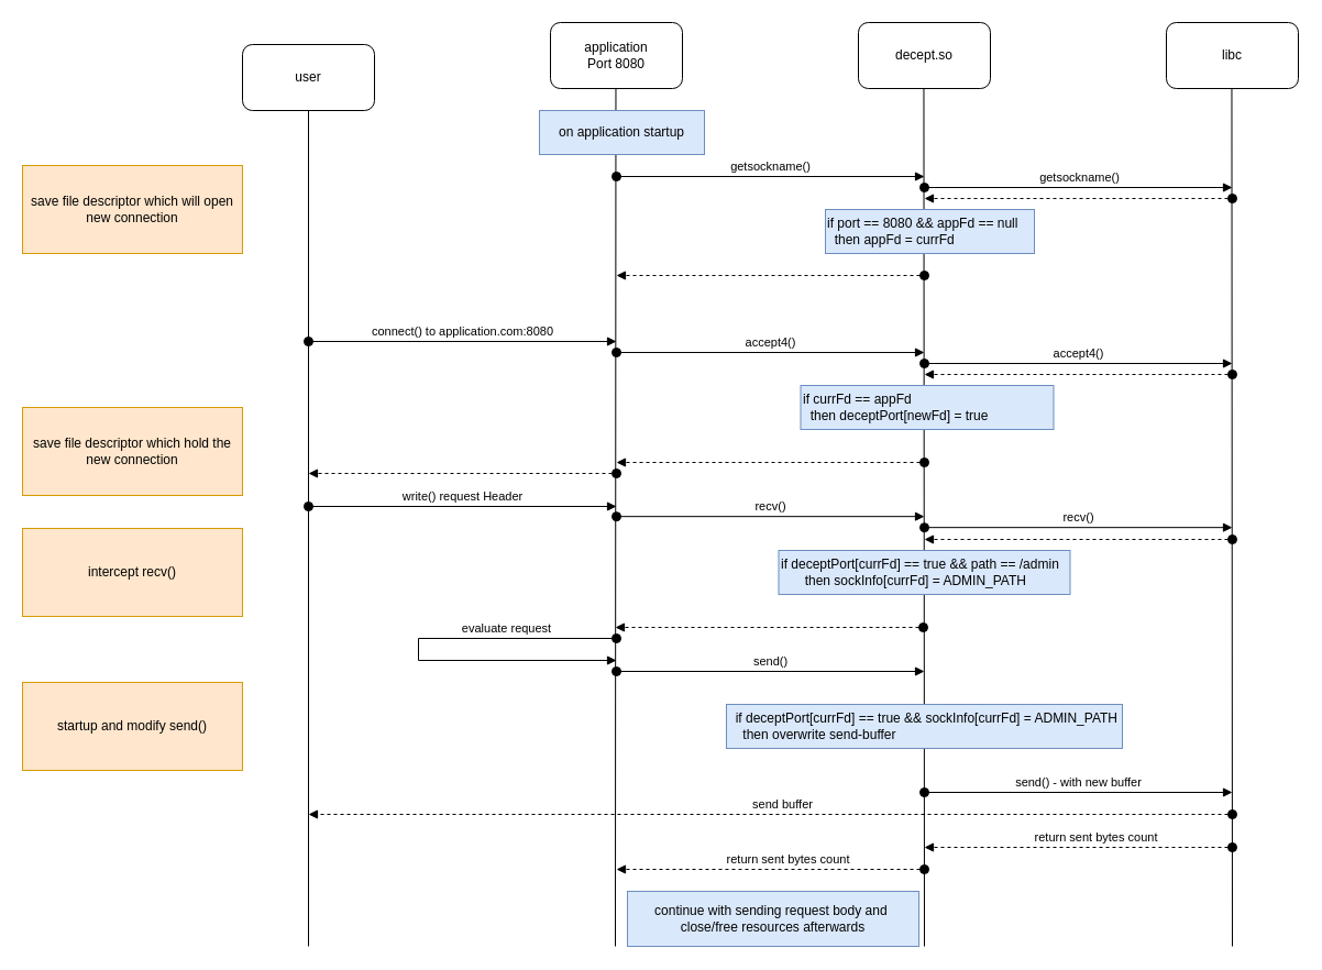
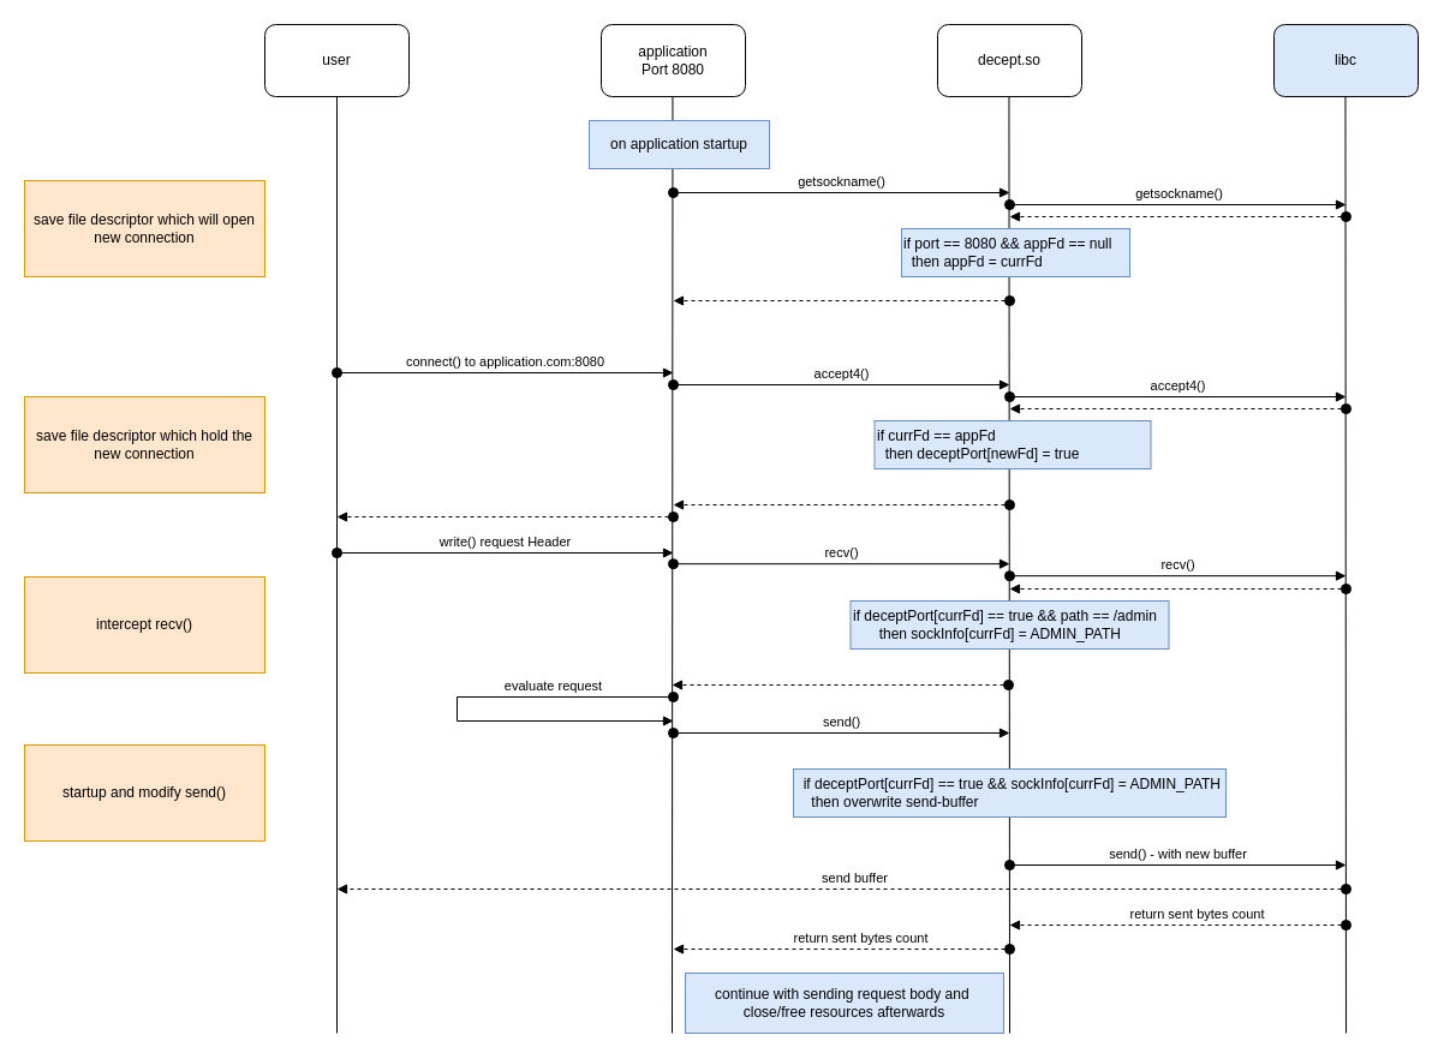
  <mxCell id="0" />
  <mxCell id="1" parent="0" />
- <mxCell id="2" value="user" style="rounded=1;whiteSpace=wrap;html=1;" parent="1" vertex="1"><mxGeometry x="220" y="40" width="120" height="60" as="geometry" /></mxCell>
+ <mxCell id="2" value="user" style="rounded=1;whiteSpace=wrap;html=1;" parent="1" vertex="1"><mxGeometry x="220" y="20" width="120" height="60" as="geometry" /></mxCell>
  <mxCell id="3" value="decept.so" style="rounded=1;whiteSpace=wrap;html=1;" parent="1" vertex="1"><mxGeometry x="780" y="20" width="120" height="60" as="geometry" /></mxCell>
- <mxCell id="4" value="libc" style="rounded=1;whiteSpace=wrap;html=1;" parent="1" vertex="1"><mxGeometry x="1060" y="20" width="120" height="60" as="geometry" /></mxCell>
+ <mxCell id="4" value="libc" style="rounded=1;whiteSpace=wrap;html=1;fillColor=#dae8fc;" parent="1" vertex="1"><mxGeometry x="1060" y="20" width="120" height="60" as="geometry" /></mxCell>
  <mxCell id="5" value="" style="endArrow=none;html=1;rounded=0;entryX=0.5;entryY=1;entryDx=0;entryDy=0;" parent="1" target="2" edge="1"><mxGeometry width="50" height="50" relative="1" as="geometry"><mxPoint x="280" y="860" as="sourcePoint" /><mxPoint x="560" y="300" as="targetPoint" /></mxGeometry></mxCell>
  <mxCell id="6" value="" style="endArrow=none;html=1;rounded=0;entryX=0.5;entryY=1;entryDx=0;entryDy=0;" parent="1" edge="1"><mxGeometry width="50" height="50" relative="1" as="geometry"><mxPoint x="1120" y="860" as="sourcePoint" /><mxPoint x="1119.47" y="80" as="targetPoint" /></mxGeometry></mxCell>
  <mxCell id="7" value="" style="endArrow=none;html=1;rounded=0;entryX=0.5;entryY=1;entryDx=0;entryDy=0;" parent="1" edge="1"><mxGeometry width="50" height="50" relative="1" as="geometry"><mxPoint x="840" y="860" as="sourcePoint" /><mxPoint x="839.47" y="80" as="targetPoint" /></mxGeometry></mxCell>
  <mxCell id="8" value="accept4()" style="html=1;verticalAlign=bottom;startArrow=oval;startFill=1;endArrow=block;startSize=8;rounded=0;" parent="1" edge="1"><mxGeometry width="60" relative="1" as="geometry"><mxPoint x="560" y="320" as="sourcePoint" /><mxPoint x="840" y="320" as="targetPoint" /></mxGeometry></mxCell>
  <mxCell id="9" value="application&lt;br&gt;Port&amp;nbsp;8080" style="rounded=1;whiteSpace=wrap;html=1;" parent="1" vertex="1"><mxGeometry x="500" y="20" width="120" height="60" as="geometry" /></mxCell>
  <mxCell id="10" value="" style="endArrow=none;html=1;rounded=0;entryX=0.5;entryY=1;entryDx=0;entryDy=0;" parent="1" edge="1"><mxGeometry width="50" height="50" relative="1" as="geometry"><mxPoint x="559" y="860" as="sourcePoint" /><mxPoint x="559.47" y="80" as="targetPoint" /></mxGeometry></mxCell>
  <mxCell id="11" value="accept4()" style="html=1;verticalAlign=bottom;startArrow=oval;startFill=1;endArrow=block;startSize=8;rounded=0;" parent="1" edge="1"><mxGeometry width="60" relative="1" as="geometry"><mxPoint x="840" y="330" as="sourcePoint" /><mxPoint x="1120" y="330" as="targetPoint" /></mxGeometry></mxCell>
  <mxCell id="12" value="recv()" style="html=1;verticalAlign=bottom;startArrow=oval;startFill=1;endArrow=block;startSize=8;rounded=0;" parent="1" edge="1"><mxGeometry width="60" relative="1" as="geometry"><mxPoint x="560" y="469.17" as="sourcePoint" /><mxPoint x="840" y="469.17" as="targetPoint" /></mxGeometry></mxCell>
  <mxCell id="13" value="" style="html=1;verticalAlign=bottom;startArrow=oval;startFill=1;endArrow=block;startSize=8;rounded=0;dashed=1;" parent="1" edge="1"><mxGeometry width="60" relative="1" as="geometry"><mxPoint x="1120" y="340" as="sourcePoint" /><mxPoint x="840" y="340" as="targetPoint" /></mxGeometry></mxCell>
  <mxCell id="14" value="connect() to application.com:8080" style="html=1;verticalAlign=bottom;startArrow=oval;startFill=1;endArrow=block;startSize=8;rounded=0;" parent="1" edge="1"><mxGeometry width="60" relative="1" as="geometry"><mxPoint x="280" y="310" as="sourcePoint" /><mxPoint x="560" y="310" as="targetPoint" /></mxGeometry></mxCell>
  <mxCell id="15" value="on application startup" style="rounded=0;whiteSpace=wrap;html=1;fillColor=#dae8fc;strokeColor=#6c8ebf;" parent="1" vertex="1"><mxGeometry x="490" y="100" width="150" height="40" as="geometry" /></mxCell>
  <mxCell id="16" value="getsockname()" style="html=1;verticalAlign=bottom;startArrow=oval;startFill=1;endArrow=block;startSize=8;rounded=0;" parent="1" edge="1"><mxGeometry width="60" relative="1" as="geometry"><mxPoint x="560" y="160" as="sourcePoint" /><mxPoint x="840" y="160" as="targetPoint" /></mxGeometry></mxCell>
  <mxCell id="17" value="" style="html=1;verticalAlign=bottom;startArrow=oval;startFill=1;endArrow=block;startSize=8;rounded=0;" parent="1" edge="1"><mxGeometry width="60" relative="1" as="geometry"><mxPoint x="840" y="170" as="sourcePoint" /><mxPoint x="1120" y="170" as="targetPoint" /></mxGeometry></mxCell>
  <mxCell id="18" value="getsockname()" style="edgeLabel;html=1;align=center;verticalAlign=middle;resizable=0;points=[];" parent="17" vertex="1" connectable="0"><mxGeometry x="-0.049" y="2" relative="1" as="geometry"><mxPoint x="7" y="-8" as="offset" /></mxGeometry></mxCell>
  <mxCell id="19" value="" style="html=1;verticalAlign=bottom;startArrow=oval;startFill=1;endArrow=block;startSize=8;rounded=0;dashed=1;" parent="1" edge="1"><mxGeometry width="60" relative="1" as="geometry"><mxPoint x="1120" y="180" as="sourcePoint" /><mxPoint x="840" y="180" as="targetPoint" /></mxGeometry></mxCell>
  <mxCell id="20" value="" style="html=1;verticalAlign=bottom;startArrow=oval;startFill=1;endArrow=block;startSize=8;rounded=0;dashed=1;" parent="1" edge="1"><mxGeometry width="60" relative="1" as="geometry"><mxPoint x="840" y="250" as="sourcePoint" /><mxPoint x="560" y="250" as="targetPoint" /></mxGeometry></mxCell>
  <mxCell id="21" value="if port == 8080 &amp;amp;&amp;amp; appFd == null&amp;nbsp;&lt;br&gt;&lt;div style=&quot;&quot;&gt;&lt;span style=&quot;background-color: initial;&quot;&gt;&amp;nbsp;&lt;/span&gt;&lt;/div&gt;" style="rounded=0;whiteSpace=wrap;html=1;fillColor=#dae8fc;strokeColor=#6c8ebf;align=left;" parent="1" vertex="1"><mxGeometry x="750" y="190" width="190" height="40" as="geometry" /></mxCell>
  <mxCell id="22" value="if currFd == appFd&amp;nbsp;&amp;nbsp;&lt;br&gt;&lt;div style=&quot;&quot;&gt;&lt;span style=&quot;background-color: initial;&quot;&gt;&amp;nbsp;&amp;nbsp;&lt;/span&gt;&lt;/div&gt;" style="rounded=0;whiteSpace=wrap;html=1;fillColor=#dae8fc;strokeColor=#6c8ebf;align=left;" parent="1" vertex="1"><mxGeometry x="727.5" y="350" width="230" height="40" as="geometry" /></mxCell>
  <mxCell id="23" value="" style="html=1;verticalAlign=bottom;startArrow=oval;startFill=1;endArrow=block;startSize=8;rounded=0;dashed=1;" parent="1" edge="1"><mxGeometry width="60" relative="1" as="geometry"><mxPoint x="840" y="420" as="sourcePoint" /><mxPoint x="560" y="420" as="targetPoint" /></mxGeometry></mxCell>
  <mxCell id="24" value="" style="html=1;verticalAlign=bottom;startArrow=oval;startFill=1;endArrow=block;startSize=8;rounded=0;dashed=1;" parent="1" edge="1"><mxGeometry width="60" relative="1" as="geometry"><mxPoint x="560" y="430" as="sourcePoint" /><mxPoint x="280" y="430" as="targetPoint" /></mxGeometry></mxCell>
  <mxCell id="25" value="write() request Header" style="html=1;verticalAlign=bottom;startArrow=oval;startFill=1;endArrow=block;startSize=8;rounded=0;" parent="1" edge="1"><mxGeometry width="60" relative="1" as="geometry"><mxPoint x="280" y="460" as="sourcePoint" /><mxPoint x="560" y="460" as="targetPoint" /></mxGeometry></mxCell>
  <mxCell id="26" value="send()" style="html=1;verticalAlign=bottom;startArrow=oval;startFill=1;endArrow=block;startSize=8;rounded=0;" parent="1" edge="1"><mxGeometry width="60" relative="1" as="geometry"><mxPoint x="560" y="610" as="sourcePoint" /><mxPoint x="840" y="610" as="targetPoint" /></mxGeometry></mxCell>
  <mxCell id="27" value="recv()" style="html=1;verticalAlign=bottom;startArrow=oval;startFill=1;endArrow=block;startSize=8;rounded=0;" parent="1" edge="1"><mxGeometry width="60" relative="1" as="geometry"><mxPoint x="840" y="479.17" as="sourcePoint" /><mxPoint x="1120" y="479.17" as="targetPoint" /></mxGeometry></mxCell>
  <mxCell id="28" value="" style="html=1;verticalAlign=bottom;startArrow=oval;startFill=1;endArrow=block;startSize=8;rounded=0;dashed=1;" parent="1" edge="1"><mxGeometry width="60" relative="1" as="geometry"><mxPoint x="1120" y="490" as="sourcePoint" /><mxPoint x="840" y="490" as="targetPoint" /></mxGeometry></mxCell>
  <mxCell id="29" value="if deceptPort[currFd] == true &amp;amp;&amp;amp; path == /admin&lt;br&gt;&lt;div style=&quot;&quot;&gt;&lt;span style=&quot;background-color: initial;&quot;&gt;&amp;nbsp;&lt;/span&gt;&lt;/div&gt;" style="rounded=0;whiteSpace=wrap;html=1;fillColor=#dae8fc;strokeColor=#6c8ebf;align=left;" parent="1" vertex="1"><mxGeometry x="707.5" y="500" width="265" height="40" as="geometry" /></mxCell>
  <mxCell id="30" value="evaluate request" style="html=1;verticalAlign=bottom;startArrow=oval;startFill=1;endArrow=block;startSize=8;rounded=0;" parent="1" edge="1"><mxGeometry x="-0.474" width="60" relative="1" as="geometry"><mxPoint x="560" y="580" as="sourcePoint" /><mxPoint x="560" y="600" as="targetPoint" /><Array as="points"><mxPoint x="380" y="580" /><mxPoint x="380" y="600" /></Array><mxPoint as="offset" /></mxGeometry></mxCell>
  <mxCell id="31" value="send() - with new buffer" style="html=1;verticalAlign=bottom;startArrow=oval;startFill=1;endArrow=block;startSize=8;rounded=0;" parent="1" edge="1"><mxGeometry width="60" relative="1" as="geometry"><mxPoint x="840" y="720" as="sourcePoint" /><mxPoint x="1120" y="720" as="targetPoint" /></mxGeometry></mxCell>
  <mxCell id="32" value="" style="html=1;verticalAlign=bottom;startArrow=oval;startFill=1;endArrow=block;startSize=8;rounded=0;dashed=1;" parent="1" edge="1"><mxGeometry width="60" relative="1" as="geometry"><mxPoint x="1120" y="740" as="sourcePoint" /><mxPoint x="280" y="740" as="targetPoint" /></mxGeometry></mxCell>
  <mxCell id="33" value="send buffer" style="edgeLabel;html=1;align=center;verticalAlign=middle;resizable=0;points=[];" parent="32" vertex="1" connectable="0"><mxGeometry x="-0.234" y="2" relative="1" as="geometry"><mxPoint x="-88" y="-12" as="offset" /></mxGeometry></mxCell>
  <mxCell id="34" value="" style="html=1;verticalAlign=bottom;startArrow=oval;startFill=1;endArrow=block;startSize=8;rounded=0;dashed=1;" parent="1" edge="1"><mxGeometry width="60" relative="1" as="geometry"><mxPoint x="1120" y="770" as="sourcePoint" /><mxPoint x="840" y="770" as="targetPoint" /></mxGeometry></mxCell>
  <mxCell id="35" value="return sent bytes count" style="edgeLabel;html=1;align=center;verticalAlign=middle;resizable=0;points=[];" parent="34" vertex="1" connectable="0"><mxGeometry x="-0.106" y="-1" relative="1" as="geometry"><mxPoint y="-9" as="offset" /></mxGeometry></mxCell>
  <mxCell id="36" value="" style="html=1;verticalAlign=bottom;startArrow=oval;startFill=1;endArrow=block;startSize=8;rounded=0;dashed=1;" parent="1" edge="1"><mxGeometry width="60" relative="1" as="geometry"><mxPoint x="840" y="790" as="sourcePoint" /><mxPoint x="560" y="790" as="targetPoint" /></mxGeometry></mxCell>
  <mxCell id="37" value="return sent bytes count" style="edgeLabel;html=1;align=center;verticalAlign=middle;resizable=0;points=[];" parent="36" vertex="1" connectable="0"><mxGeometry x="-0.106" y="-1" relative="1" as="geometry"><mxPoint y="-9" as="offset" /></mxGeometry></mxCell>
  <mxCell id="38" value="save file descriptor which will open new connection" style="rounded=0;whiteSpace=wrap;html=1;fillColor=#ffe6cc;strokeColor=#d79b00;" parent="1" vertex="1"><mxGeometry x="20" y="150" width="200" height="80" as="geometry" /></mxCell>
- <mxCell id="39" value="save file descriptor which hold the new connection" style="rounded=0;whiteSpace=wrap;html=1;fillColor=#ffe6cc;strokeColor=#d79b00;" parent="1" vertex="1"><mxGeometry x="20" y="370" width="200" height="80" as="geometry" /></mxCell>
+ <mxCell id="39" value="save file descriptor which hold the new connection" style="rounded=0;whiteSpace=wrap;html=1;fillColor=#ffe6cc;strokeColor=#d79b00;" parent="1" vertex="1"><mxGeometry x="20" y="330" width="200" height="80" as="geometry" /></mxCell>
  <mxCell id="40" value="intercept recv()" style="rounded=0;whiteSpace=wrap;html=1;fillColor=#ffe6cc;strokeColor=#d79b00;" parent="1" vertex="1"><mxGeometry x="20" y="480" width="200" height="80" as="geometry" /></mxCell>
  <mxCell id="41" value="startup and modify send()" style="rounded=0;whiteSpace=wrap;html=1;fillColor=#ffe6cc;strokeColor=#d79b00;" parent="1" vertex="1"><mxGeometry x="20" y="620" width="200" height="80" as="geometry" /></mxCell>
  <mxCell id="42" value="&lt;br&gt;&lt;span style=&quot;color: rgb(0, 0, 0); font-family: Helvetica; font-size: 12px; font-style: normal; font-variant-ligatures: normal; font-variant-caps: normal; font-weight: 400; letter-spacing: normal; orphans: 2; text-indent: 0px; text-transform: none; widows: 2; word-spacing: 0px; -webkit-text-stroke-width: 0px; background-color: initial; text-decoration-thickness: initial; text-decoration-style: initial; text-decoration-color: initial;&quot;&gt;&lt;span&gt;&amp;nbsp; &lt;/span&gt;the&lt;/span&gt;&lt;span style=&quot;color: rgb(0, 0, 0); font-family: Helvetica; font-size: 12px; font-style: normal; font-variant-ligatures: normal; font-variant-caps: normal; font-weight: 400; letter-spacing: normal; orphans: 2; text-indent: 0px; text-transform: none; widows: 2; word-spacing: 0px; -webkit-text-stroke-width: 0px; text-decoration-thickness: initial; text-decoration-style: initial; text-decoration-color: initial;&quot;&gt;n&amp;nbsp;&lt;/span&gt;&lt;span style=&quot;color: rgb(0, 0, 0); font-family: Helvetica; font-size: 12px; font-style: normal; font-variant-ligatures: normal; font-variant-caps: normal; font-weight: 400; letter-spacing: normal; orphans: 2; text-indent: 0px; text-transform: none; widows: 2; word-spacing: 0px; -webkit-text-stroke-width: 0px; text-decoration-thickness: initial; text-decoration-style: initial; text-decoration-color: initial; float: none; display: inline !important;&quot;&gt;appFd&amp;nbsp;&lt;/span&gt;&lt;span style=&quot;color: rgb(0, 0, 0); font-family: Helvetica; font-size: 12px; font-style: normal; font-variant-ligatures: normal; font-variant-caps: normal; font-weight: 400; letter-spacing: normal; orphans: 2; text-indent: 0px; text-transform: none; widows: 2; word-spacing: 0px; -webkit-text-stroke-width: 0px; text-decoration-thickness: initial; text-decoration-style: initial; text-decoration-color: initial;&quot;&gt;=&lt;/span&gt;&lt;span style=&quot;color: rgb(0, 0, 0); font-family: Helvetica; font-size: 12px; font-style: normal; font-variant-ligatures: normal; font-variant-caps: normal; font-weight: 400; letter-spacing: normal; orphans: 2; text-indent: 0px; text-transform: none; widows: 2; word-spacing: 0px; -webkit-text-stroke-width: 0px; background-color: initial; text-decoration-thickness: initial; text-decoration-style: initial; text-decoration-color: initial;&quot;&gt; currFd&lt;/span&gt;" style="rounded=0;whiteSpace=wrap;html=1;fillColor=none;strokeColor=none;align=left;" parent="1" vertex="1"><mxGeometry x="750" y="190" width="190" height="40" as="geometry" /></mxCell>
  <mxCell id="43" value="&lt;br&gt;&lt;span style=&quot;color: rgb(0, 0, 0); font-family: Helvetica; font-size: 12px; font-style: normal; font-variant-ligatures: normal; font-variant-caps: normal; font-weight: 400; letter-spacing: normal; orphans: 2; text-indent: 0px; text-transform: none; widows: 2; word-spacing: 0px; -webkit-text-stroke-width: 0px; background-color: initial; text-decoration-thickness: initial; text-decoration-style: initial; text-decoration-color: initial;&quot;&gt;&lt;span&gt;&amp;nbsp;&amp;nbsp;&lt;/span&gt;&lt;/span&gt;then deceptPort[newFd] = true" style="rounded=0;whiteSpace=wrap;html=1;fillColor=none;strokeColor=none;align=left;" parent="1" vertex="1"><mxGeometry x="727.5" y="345" width="205" height="50" as="geometry" /></mxCell>
  <mxCell id="44" value="&lt;br&gt;&amp;nbsp; then sockInfo[currFd] = ADMIN_PATH" style="rounded=0;whiteSpace=wrap;html=1;fillColor=none;strokeColor=none;align=left;" parent="1" vertex="1"><mxGeometry x="722.5" y="500" width="235" height="40" as="geometry" /></mxCell>
  <mxCell id="45" value="&lt;div style=&quot;&quot;&gt;&lt;span style=&quot;background-color: initial;&quot;&gt;continue with sending request body and&amp;nbsp;&lt;/span&gt;&lt;/div&gt;&lt;div style=&quot;&quot;&gt;&lt;span style=&quot;background-color: initial;&quot;&gt;close/free resources&amp;nbsp;&lt;/span&gt;&lt;span style=&quot;background-color: initial;&quot;&gt;afterwards&lt;/span&gt;&lt;/div&gt;" style="rounded=0;whiteSpace=wrap;html=1;fillColor=#dae8fc;strokeColor=#6c8ebf;align=center;" parent="1" vertex="1"><mxGeometry x="570" y="810" width="265" height="50" as="geometry" /></mxCell>
  <mxCell id="46" value="" style="html=1;verticalAlign=bottom;startArrow=oval;startFill=1;endArrow=block;startSize=8;rounded=0;dashed=1;" parent="1" edge="1"><mxGeometry width="60" relative="1" as="geometry"><mxPoint x="839" y="570" as="sourcePoint" /><mxPoint x="559" y="570" as="targetPoint" /></mxGeometry></mxCell>
  <mxCell id="47" value="&lt;div style=&quot;&quot;&gt;&amp;nbsp; if deceptPort[currFd] == true &amp;amp;&amp;amp; sockInfo[currFd] = ADMIN_PATH&lt;/div&gt;&lt;div style=&quot;&quot;&gt;&amp;nbsp; &amp;nbsp; then overwrite send-buffer&lt;/div&gt;" style="rounded=0;whiteSpace=wrap;html=1;fillColor=#dae8fc;strokeColor=#6c8ebf;align=left;" vertex="1" parent="1"><mxGeometry x="660" y="640" width="360" height="40" as="geometry" /></mxCell>
